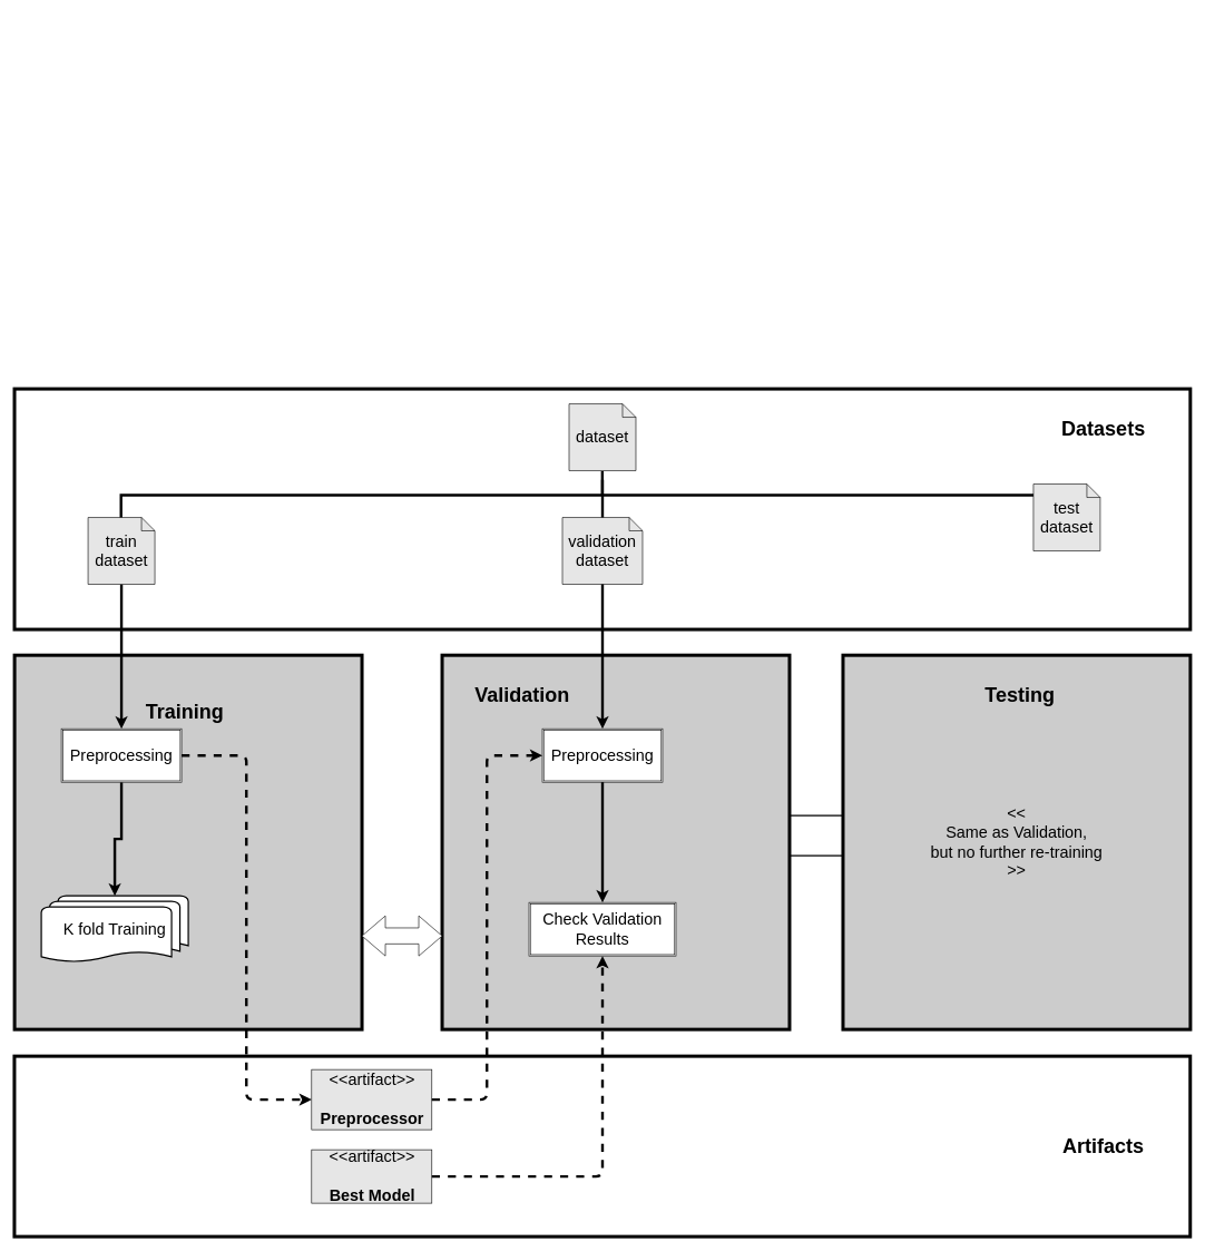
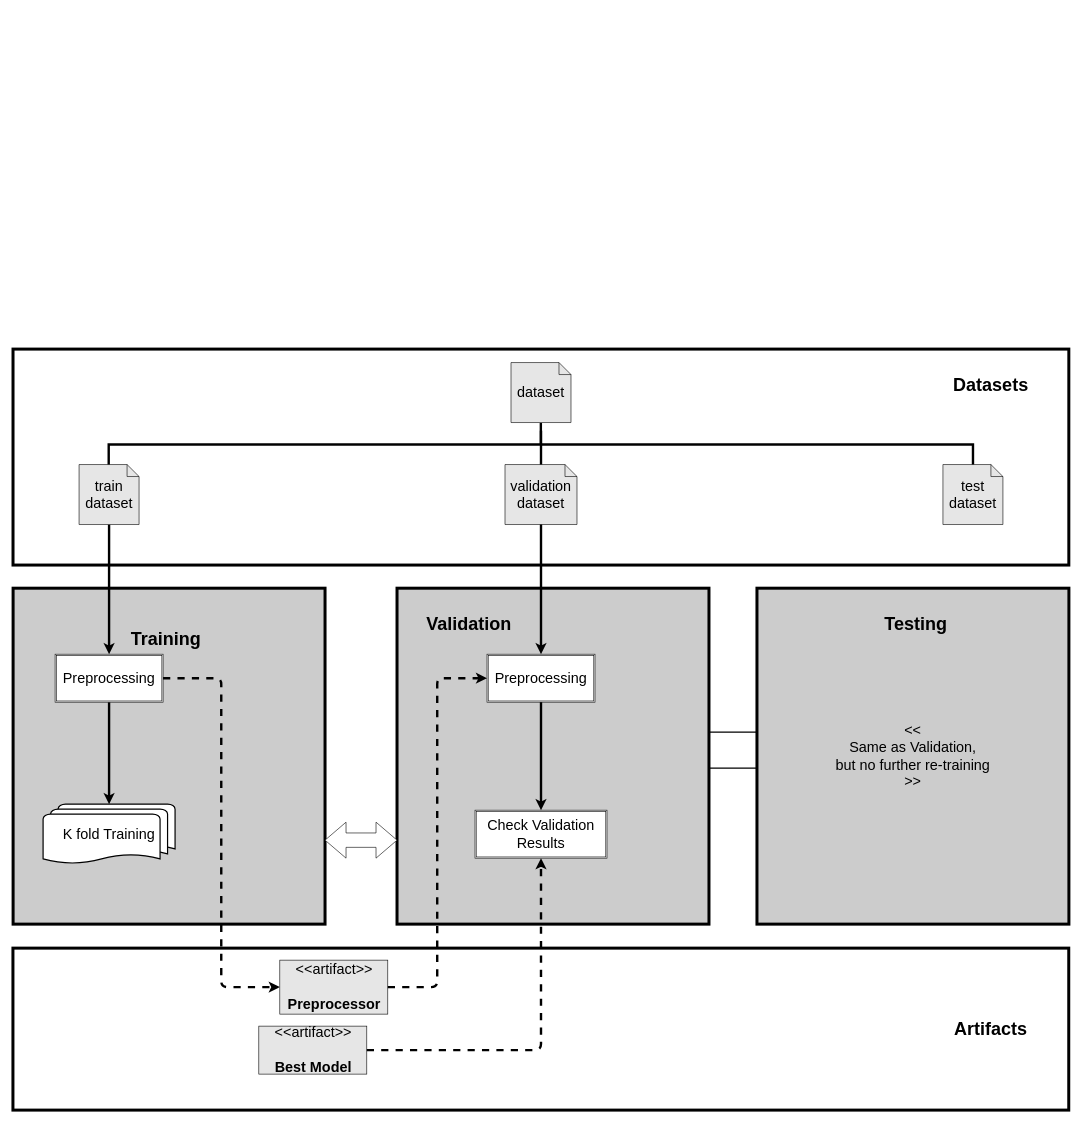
  <mxCell id="0" />
  <mxCell id="1" parent="0" />
  <mxCell id="2" value="" style="rounded=0;whiteSpace=wrap;html=1;fillColor=#FFFFFF;strokeWidth=5;" vertex="1" parent="1"><mxGeometry x="20.74" y="1580" width="1760" height="270" as="geometry" /></mxCell>
  <mxCell id="3" value="" style="rounded=0;whiteSpace=wrap;html=1;fillColor=#CCCCCC;strokeWidth=5;" vertex="1" parent="1"><mxGeometry x="21" y="980" width="520" height="560" as="geometry" /></mxCell>
  <mxCell id="4" value="" style="rounded=0;whiteSpace=wrap;html=1;fillColor=#FFFFFF;strokeWidth=5;" vertex="1" parent="1"><mxGeometry x="20.87" y="581.43" width="1760" height="360" as="geometry" /></mxCell>
  <mxCell id="5" value="dataset" style="shape=note;size=20;whiteSpace=wrap;html=1;fontSize=24;fillColor=#E6E6E6;" vertex="1" parent="1"><mxGeometry x="851" y="603.86" width="100" height="100" as="geometry" /></mxCell>
  <mxCell id="6" value="" style="strokeWidth=4;html=1;shape=mxgraph.flowchart.annotation_2;align=left;labelPosition=right;pointerEvents=1;rotation=90;" vertex="1" parent="1"><mxGeometry x="864.89" y="20" width="71.7" height="1440.72" as="geometry" /></mxCell>
  <mxCell id="7" value="" style="line;strokeWidth=2;html=1;rotation=90;" vertex="1" parent="1"><mxGeometry x="901" y="712.43" height="10" as="geometry" /></mxCell>
  <mxCell id="8" style="edgeStyle=orthogonalEdgeStyle;rounded=0;orthogonalLoop=1;jettySize=auto;html=1;exitX=0.5;exitY=1;exitDx=0;exitDy=0;exitPerimeter=0;entryX=0.5;entryY=0;entryDx=0;entryDy=0;strokeWidth=4;" edge="1" parent="1" source="9" target="13"><mxGeometry relative="1" as="geometry" /></mxCell>
  <mxCell id="9" value="train&lt;br style=&quot;font-size: 24px;&quot;&gt;dataset" style="shape=note;size=20;whiteSpace=wrap;html=1;fontSize=24;fillColor=#E6E6E6;" vertex="1" parent="1"><mxGeometry x="131" y="773.86" width="100" height="100" as="geometry" /></mxCell>
  <mxCell id="10" value="validation dataset" style="shape=note;size=20;whiteSpace=wrap;html=1;fontSize=24;fillColor=#E6E6E6;" vertex="1" parent="1"><mxGeometry x="841" y="773.86" width="120" height="100" as="geometry" /></mxCell>
- <mxCell id="11" value="test&lt;br style=&quot;font-size: 24px;&quot;&gt;dataset" style="shape=note;size=20;whiteSpace=wrap;html=1;fontSize=24;fillColor=#E6E6E6;" vertex="1" parent="1"><mxGeometry x="1546" y="723.86" width="100" height="100" as="geometry" /></mxCell>
+ <mxCell id="11" value="test&lt;br style=&quot;font-size: 24px;&quot;&gt;dataset" style="shape=note;size=20;whiteSpace=wrap;html=1;fontSize=24;fillColor=#E6E6E6;" vertex="1" parent="1"><mxGeometry x="1571" y="773.86" width="100" height="100" as="geometry" /></mxCell>
  <mxCell id="12" style="edgeStyle=orthogonalEdgeStyle;rounded=0;orthogonalLoop=1;jettySize=auto;html=1;exitX=0.5;exitY=1;exitDx=0;exitDy=0;entryX=0.5;entryY=0;entryDx=0;entryDy=0;entryPerimeter=0;strokeWidth=4;" edge="1" parent="1" source="13" target="14"><mxGeometry relative="1" as="geometry" /></mxCell>
  <mxCell id="13" value="Preprocessing" style="shape=ext;double=1;rounded=0;whiteSpace=wrap;html=1;fontSize=24;" vertex="1" parent="1"><mxGeometry x="91" y="1090" width="180" height="80" as="geometry" /></mxCell>
- <mxCell id="14" value="K fold Training" style="strokeWidth=2;html=1;shape=mxgraph.flowchart.multi-document;whiteSpace=wrap;fontSize=24;" vertex="1" parent="1"><mxGeometry x="61" y="1340.01" width="220" height="100" as="geometry" /></mxCell>
+ <mxCell id="14" value="K fold Training" style="strokeWidth=2;html=1;shape=mxgraph.flowchart.multi-document;whiteSpace=wrap;fontSize=24;" vertex="1" parent="1"><mxGeometry x="71" y="1340.01" width="220" height="100" as="geometry" /></mxCell>
  <mxCell id="15" value="&amp;lt;&amp;lt;artifact&amp;gt;&amp;gt;&lt;br style=&quot;font-size: 24px;&quot;&gt;&lt;br style=&quot;font-size: 24px;&quot;&gt;&lt;b style=&quot;font-size: 24px;&quot;&gt;Preprocessor&lt;/b&gt;" style="text;html=1;align=center;verticalAlign=middle;dashed=0;strokeColor=#000000;fontSize=24;fillColor=#E6E6E6;" vertex="1" parent="1"><mxGeometry x="465.61" y="1600" width="180" height="90" as="geometry" /></mxCell>
  <mxCell id="16" value="" style="edgeStyle=elbowEdgeStyle;elbow=horizontal;endArrow=classic;html=1;fontSize=14;exitX=1;exitY=0.5;exitDx=0;exitDy=0;entryX=0;entryY=0.5;entryDx=0;entryDy=0;dashed=1;strokeWidth=4;" edge="1" parent="1" source="13" target="15"><mxGeometry width="50" height="50" relative="1" as="geometry"><mxPoint x="851" y="1010" as="sourcePoint" /><mxPoint x="901" y="960" as="targetPoint" /></mxGeometry></mxCell>
- <mxCell id="17" value="&amp;lt;&amp;lt;artifact&amp;gt;&amp;gt;&lt;br style=&quot;font-size: 24px;&quot;&gt;&lt;br style=&quot;font-size: 24px;&quot;&gt;&lt;b style=&quot;font-size: 24px;&quot;&gt;Best Model&lt;/b&gt;" style="text;html=1;align=center;verticalAlign=middle;dashed=0;strokeColor=#000000;fontSize=24;fillColor=#E6E6E6;" vertex="1" parent="1"><mxGeometry x="465.61" y="1720" width="180" height="80" as="geometry" /></mxCell>
+ <mxCell id="17" value="&amp;lt;&amp;lt;artifact&amp;gt;&amp;gt;&lt;br style=&quot;font-size: 24px;&quot;&gt;&lt;br style=&quot;font-size: 24px;&quot;&gt;&lt;b style=&quot;font-size: 24px;&quot;&gt;Best Model&lt;/b&gt;" style="text;html=1;align=center;verticalAlign=middle;dashed=0;strokeColor=#000000;fontSize=24;fillColor=#E6E6E6;" vertex="1" parent="1"><mxGeometry x="430.61" y="1710" width="180" height="80" as="geometry" /></mxCell>
  <mxCell id="18" value="&lt;font style=&quot;font-size: 24px&quot;&gt;&amp;lt;&amp;lt;&lt;br&gt;Same as Validation,&lt;br&gt;but no further re-training&lt;br&gt;&amp;gt;&amp;gt;&lt;br&gt;&lt;/font&gt;" style="rounded=0;whiteSpace=wrap;html=1;fillColor=#CCCCCC;strokeWidth=5;" vertex="1" parent="1"><mxGeometry x="1261" y="980" width="520" height="560" as="geometry" /></mxCell>
  <mxCell id="19" value="" style="rounded=0;whiteSpace=wrap;html=1;fillColor=#CCCCCC;strokeWidth=5;" vertex="1" parent="1"><mxGeometry x="661" y="980" width="520" height="560" as="geometry" /></mxCell>
  <mxCell id="20" value="" style="html=1;shadow=0;dashed=0;align=center;verticalAlign=middle;shape=mxgraph.arrows2.twoWayArrow;dy=0.6;dx=35;fontSize=14;fillColor=#FFFFFF;" vertex="1" parent="1"><mxGeometry x="541" y="1370.01" width="120" height="60" as="geometry" /></mxCell>
  <mxCell id="21" value="Training" style="text;html=1;strokeColor=none;fillColor=none;align=center;verticalAlign=middle;whiteSpace=wrap;rounded=0;fontSize=30;fontStyle=1" vertex="1" parent="1"><mxGeometry x="256" y="1055" width="40" height="20" as="geometry" /></mxCell>
  <mxCell id="22" value="Validation" style="text;html=1;strokeColor=none;fillColor=none;align=center;verticalAlign=middle;whiteSpace=wrap;rounded=0;fontSize=30;fontStyle=1" vertex="1" parent="1"><mxGeometry x="761" y="1030" width="40" height="20" as="geometry" /></mxCell>
  <mxCell id="23" value="Testing" style="text;html=1;strokeColor=none;fillColor=none;align=center;verticalAlign=middle;whiteSpace=wrap;rounded=0;fontSize=30;fontStyle=1" vertex="1" parent="1"><mxGeometry x="1506" y="1030" width="40" height="20" as="geometry" /></mxCell>
  <mxCell id="24" value="Preprocessing" style="shape=ext;double=1;rounded=0;whiteSpace=wrap;html=1;fontSize=24;" vertex="1" parent="1"><mxGeometry x="811" y="1090" width="180" height="80" as="geometry" /></mxCell>
  <mxCell id="25" value="Check Validation Results" style="shape=ext;double=1;rounded=0;whiteSpace=wrap;html=1;fontSize=24;" vertex="1" parent="1"><mxGeometry x="791" y="1350.01" width="220" height="80" as="geometry" /></mxCell>
  <mxCell id="26" style="edgeStyle=orthogonalEdgeStyle;rounded=0;orthogonalLoop=1;jettySize=auto;html=1;entryX=0.5;entryY=0;entryDx=0;entryDy=0;fontSize=19;strokeWidth=4;" edge="1" parent="1" source="10" target="24"><mxGeometry relative="1" as="geometry" /></mxCell>
  <mxCell id="27" value="Datasets" style="text;html=1;strokeColor=none;fillColor=none;align=center;verticalAlign=middle;whiteSpace=wrap;rounded=0;fontSize=30;fontStyle=1" vertex="1" parent="1"><mxGeometry x="1631" y="630" width="40" height="20" as="geometry" /></mxCell>
  <mxCell id="28" value="Artifacts" style="text;html=1;strokeColor=none;fillColor=none;align=center;verticalAlign=middle;whiteSpace=wrap;rounded=0;fontSize=30;fontStyle=1" vertex="1" parent="1"><mxGeometry x="1631" y="1705" width="40" height="20" as="geometry" /></mxCell>
  <mxCell id="29" value="" style="endArrow=classic;html=1;fontSize=20;strokeWidth=4;exitX=0.5;exitY=1;exitDx=0;exitDy=0;" edge="1" parent="1" source="24" target="25"><mxGeometry width="50" height="50" relative="1" as="geometry"><mxPoint x="841" y="1110" as="sourcePoint" /><mxPoint x="891" y="1060" as="targetPoint" /></mxGeometry></mxCell>
  <mxCell id="30" value="" style="edgeStyle=elbowEdgeStyle;elbow=horizontal;endArrow=classic;html=1;fontSize=20;strokeWidth=4;exitX=1;exitY=0.5;exitDx=0;exitDy=0;entryX=0;entryY=0.5;entryDx=0;entryDy=0;dashed=1;" edge="1" parent="1" source="15" target="24"><mxGeometry width="50" height="50" relative="1" as="geometry"><mxPoint x="841" y="1270" as="sourcePoint" /><mxPoint x="891" y="1220" as="targetPoint" /></mxGeometry></mxCell>
  <mxCell id="31" value="" style="edgeStyle=segmentEdgeStyle;endArrow=classic;html=1;fontSize=20;strokeWidth=4;exitX=1;exitY=0.5;exitDx=0;exitDy=0;dashed=1;" edge="1" parent="1" source="17"><mxGeometry width="50" height="50" relative="1" as="geometry"><mxPoint x="841" y="1270" as="sourcePoint" /><mxPoint x="901" y="1430" as="targetPoint" /></mxGeometry></mxCell>
  <mxCell id="32" value="" style="shape=partialRectangle;whiteSpace=wrap;html=1;left=0;right=0;fillColor=none;fontSize=20;strokeWidth=2;" vertex="1" parent="1"><mxGeometry x="1181" y="1220" width="80" height="60" as="geometry" /></mxCell>
  <mxCell id="33" value="" style="endArrow=none;html=1;fontSize=24;strokeWidth=4;entryX=0;entryY=0.5;entryDx=0;entryDy=0;entryPerimeter=0;exitX=0.5;exitY=0;exitDx=0;exitDy=0;exitPerimeter=0;" edge="1" parent="1" source="10" target="7"><mxGeometry width="50" height="50" relative="1" as="geometry"><mxPoint x="841" y="1260" as="sourcePoint" /><mxPoint x="891" y="1210" as="targetPoint" /></mxGeometry></mxCell>
